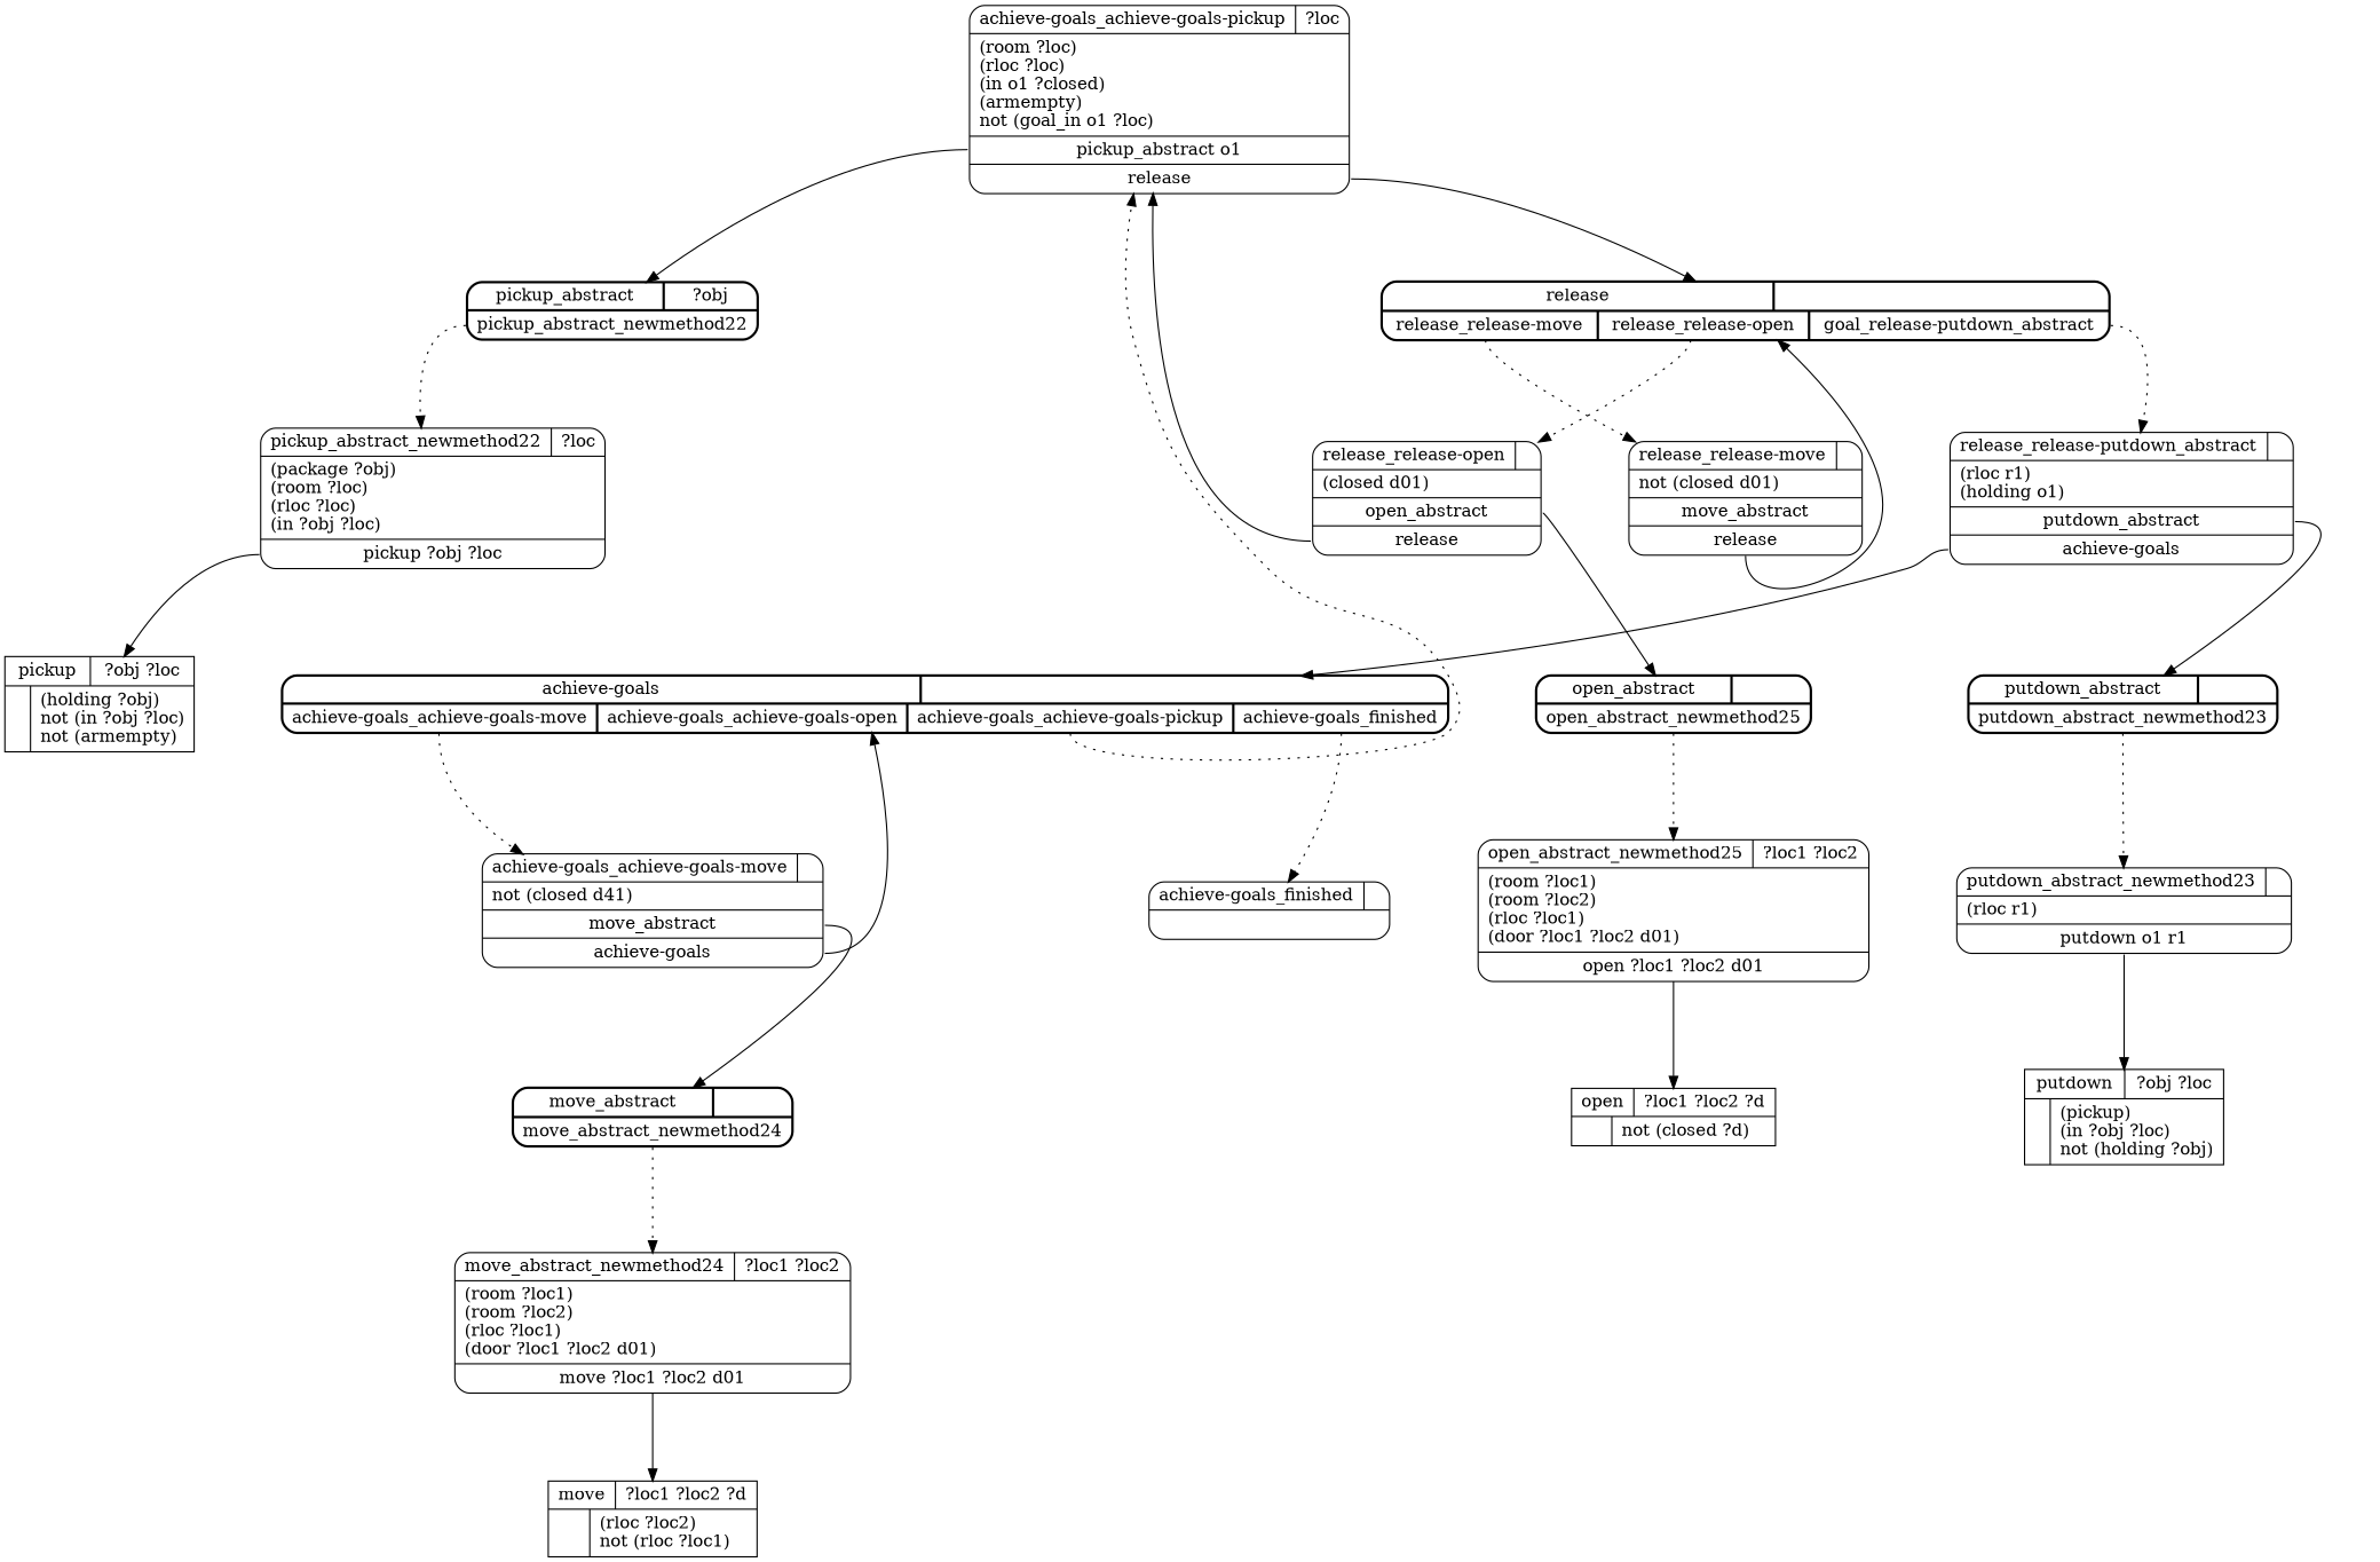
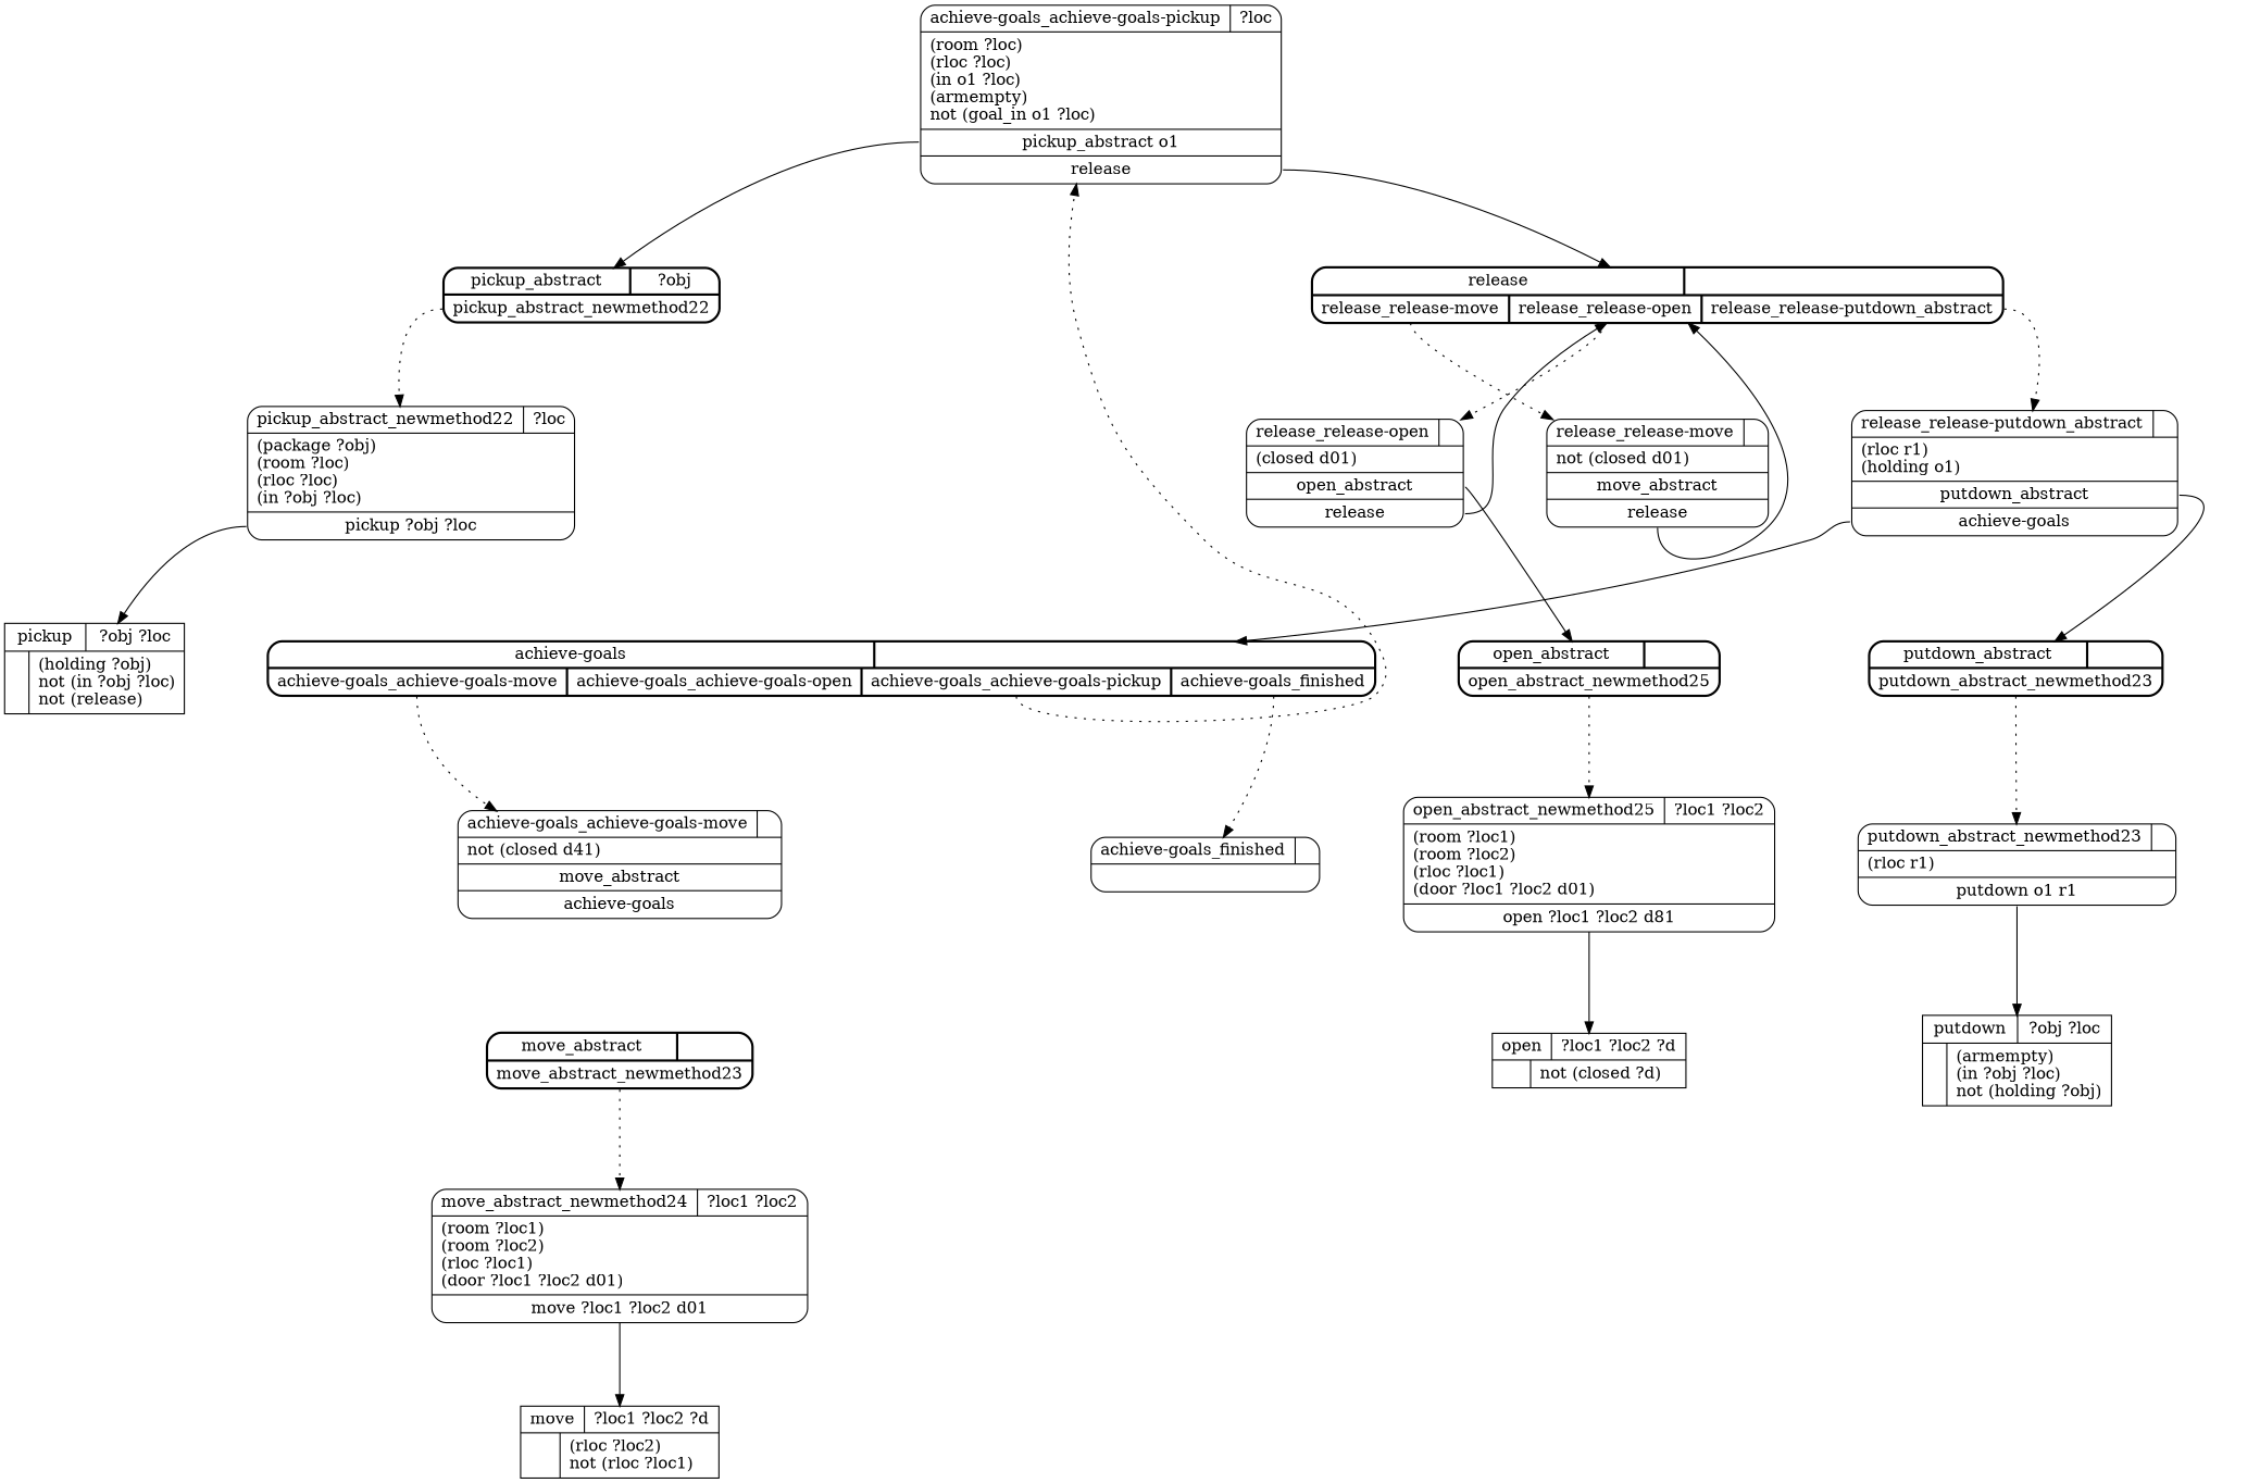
  digraph {
    nodesep=1
    ranksep=1
    node [shape=Mrecord]
    edge [tailport=0]
-   pickup [label="{{\N|?obj ?loc}|{|(holding ?obj)\lnot (in ?obj ?loc)\lnot (armempty)\l}}" shape=record]
-   putdown [label="{{\N|?obj ?loc}|{|(pickup)\l(in ?obj ?loc)\lnot (holding ?obj)\l}}" shape=record]
+   pickup [label="{{\N|?obj ?loc}|{|(holding ?obj)\lnot (in ?obj ?loc)\lnot (release)\l}}" shape=record]
+   putdown [label="{{\N|?obj ?loc}|{|(armempty)\l(in ?obj ?loc)\lnot (holding ?obj)\l}}" shape=record]
    move [label="{{\N|?loc1 ?loc2 ?d}|{|(rloc ?loc2)\lnot (rloc ?loc1)\l}}" shape=record]
    open [label="{{\N|?loc1 ?loc2 ?d}|{|not (closed ?d)\l}}" shape=record]
    "achieve-goals" [label="{{\N|}|{<0>achieve-goals_achieve-goals-move|<1>achieve-goals_achieve-goals-open|<2>achieve-goals_achieve-goals-pickup|<3>achieve-goals_finished}}" style=bold]
    "achieve-goals_achieve-goals-move" [label="{{\N|}|not (closed d41)\l|<0>move_abstract|<1>achieve-goals}"]
-   "achieve-goals_achieve-goals-pickup" [label="{{\N|?loc}|(room ?loc)\l(rloc ?loc)\l(in o1 ?closed)\l(armempty)\lnot (goal_in o1 ?loc)\l|<0>pickup_abstract o1|<1>release}"]
+   "achieve-goals_achieve-goals-pickup" [label="{{\N|?loc}|(room ?loc)\l(rloc ?loc)\l(in o1 ?loc)\l(armempty)\lnot (goal_in o1 ?loc)\l|<0>pickup_abstract o1|<1>release}"]
    "achieve-goals_finished" [label="{{\N|}|}"]
-   move_abstract [label="{{\N|}|{<0>move_abstract_newmethod24}}" style=bold]
+   move_abstract [label="{{\N|}|{<0>move_abstract_newmethod23}}" style=bold]
    pickup_abstract [label="{{\N|?obj}|{<0>pickup_abstract_newmethod22}}" style=bold]
-   release [label="{{\N|}|{<0>release_release-move|<1>release_release-open|<2>goal_release-putdown_abstract}}" style=bold]
+   release [label="{{\N|}|{<0>release_release-move|<1>release_release-open|<2>release_release-putdown_abstract}}" style=bold]
    move_abstract_newmethod24 [label="{{\N|?loc1 ?loc2}|(room ?loc1)\l(room ?loc2)\l(rloc ?loc1)\l(door ?loc1 ?loc2 d01)\l|<0>move ?loc1 ?loc2 d01}"]
    open_abstract [label="{{\N|}|{<0>open_abstract_newmethod25}}" style=bold]
-   open_abstract_newmethod25 [label="{{\N|?loc1 ?loc2}|(room ?loc1)\l(room ?loc2)\l(rloc ?loc1)\l(door ?loc1 ?loc2 d01)\l|<0>open ?loc1 ?loc2 d01}"]
+   open_abstract_newmethod25 [label="{{\N|?loc1 ?loc2}|(room ?loc1)\l(room ?loc2)\l(rloc ?loc1)\l(door ?loc1 ?loc2 d01)\l|<0>open ?loc1 ?loc2 d81}"]
    pickup_abstract_newmethod22 [label="{{\N|?loc}|(package ?obj)\l(room ?loc)\l(rloc ?loc)\l(in ?obj ?loc)\l|<0>pickup ?obj ?loc}"]
    "release_release-move" [label="{{\N|}|not (closed d01)\l|<0>move_abstract|<1>release}"]
    "release_release-open" [label="{{\N|}|(closed d01)\l|<0>open_abstract|<1>release}"]
    "release_release-putdown_abstract" [label="{{\N|}|(rloc r1)\l(holding o1)\l|<0>putdown_abstract|<1>achieve-goals}"]
    putdown_abstract [label="{{\N|}|{<0>putdown_abstract_newmethod23}}" style=bold]
    putdown_abstract_newmethod23 [label="{{\N|}|(rloc r1)\l|<0>putdown o1 r1}"]
    "achieve-goals" -> "achieve-goals_achieve-goals-move" [style=dotted]
    "achieve-goals" -> "achieve-goals_achieve-goals-pickup" [style=dotted tailport=2]
    "achieve-goals" -> "achieve-goals_finished" [style=dotted tailport=3]
-   "achieve-goals_achieve-goals-move" -> "achieve-goals" [tailport=1]
-   "achieve-goals_achieve-goals-move" -> move_abstract
    "achieve-goals_achieve-goals-pickup" -> pickup_abstract
    "achieve-goals_achieve-goals-pickup" -> release [tailport=1]
    move_abstract -> move_abstract_newmethod24 [style=dotted]
    pickup_abstract -> pickup_abstract_newmethod22 [style=dotted]
    release -> "release_release-move" [style=dotted]
    release -> "release_release-open" [style=dotted tailport=1]
    release -> "release_release-putdown_abstract" [style=dotted tailport=2]
    move_abstract_newmethod24 -> move
    open_abstract -> open_abstract_newmethod25 [style=dotted]
    open_abstract_newmethod25 -> open
    pickup_abstract_newmethod22 -> pickup
    "release_release-move" -> release [tailport=1]
-   "release_release-open" -> "achieve-goals_achieve-goals-pickup" [tailport=1]
+   "release_release-open" -> release [tailport=1]
    "release_release-open" -> open_abstract
    "release_release-putdown_abstract" -> "achieve-goals" [tailport=1]
    "release_release-putdown_abstract" -> putdown_abstract
    putdown_abstract -> putdown_abstract_newmethod23 [style=dotted]
    putdown_abstract_newmethod23 -> putdown
  }
